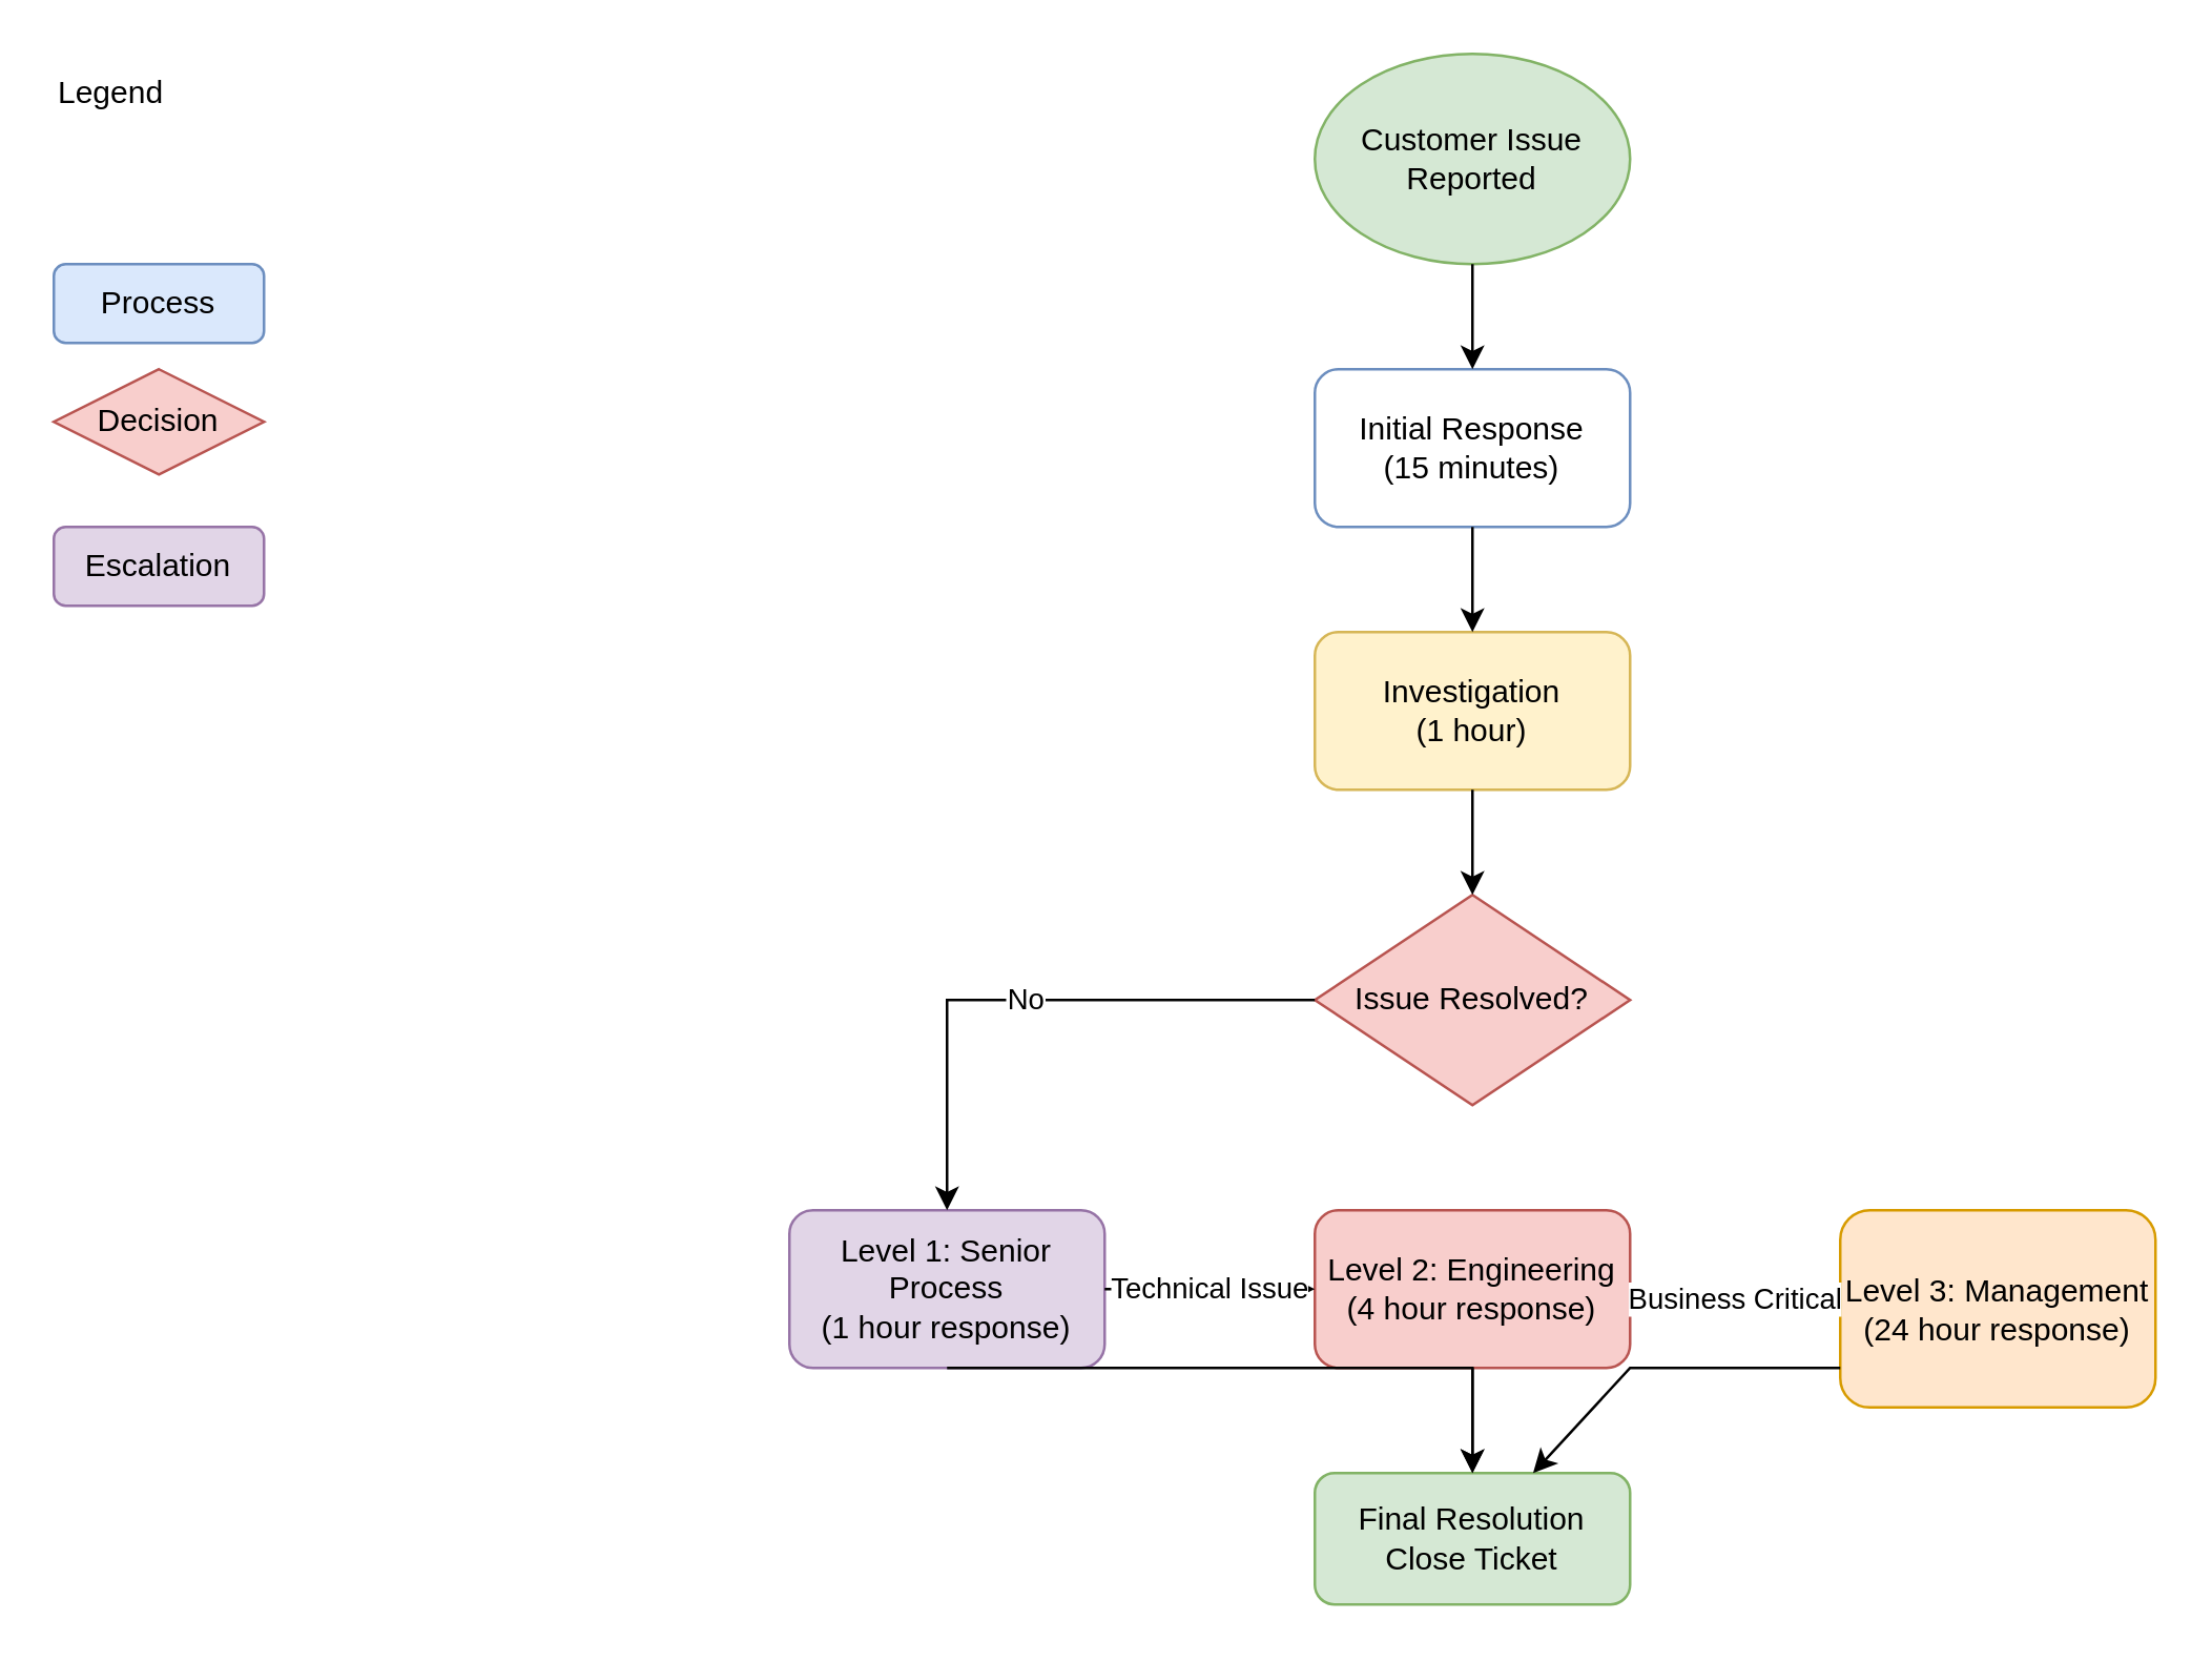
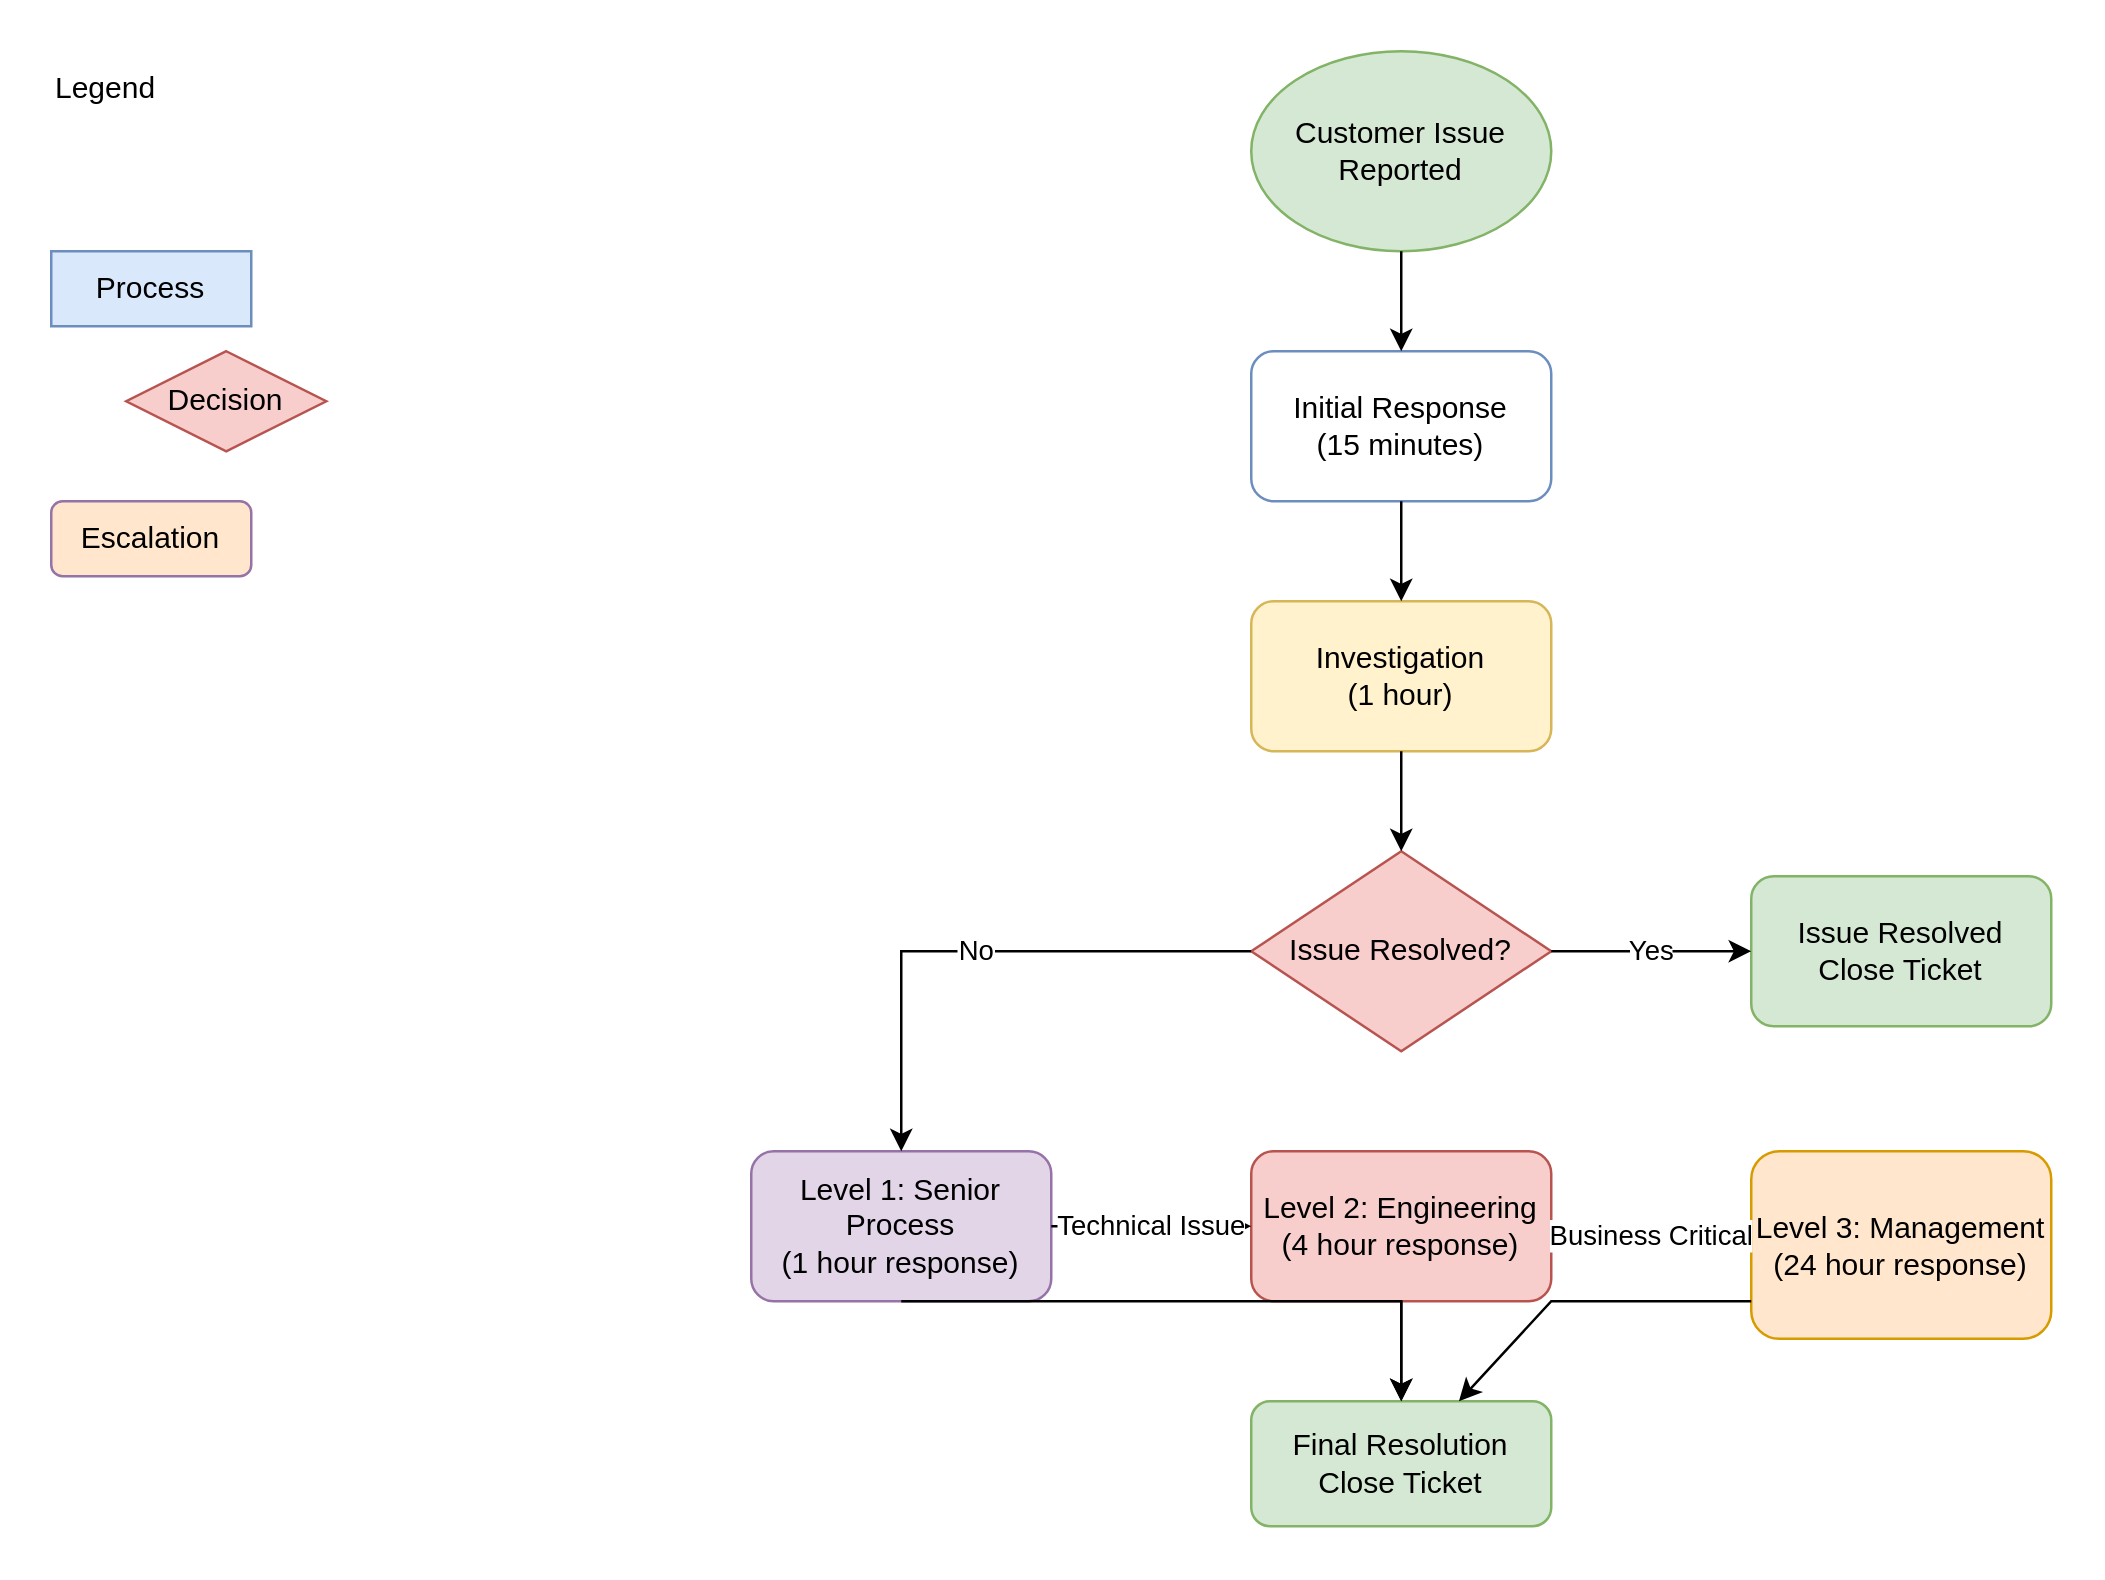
  <mxCell id="0" />
  <mxCell id="1" parent="0" />
  <mxCell id="2" value="Customer Issue Reported" style="ellipse;whiteSpace=wrap;html=1;fillColor=#d5e8d4;strokeColor=#82b366;" vertex="1" parent="1"><mxGeometry x="500" y="20" width="120" height="80" as="geometry" /></mxCell>
  <mxCell id="3" value="Initial Response&lt;br&gt;(15 minutes)" style="rounded=1;whiteSpace=wrap;html=1;fillColor=#ffffff;strokeColor=#6c8ebf;" vertex="1" parent="1"><mxGeometry x="500" y="140" width="120" height="60" as="geometry" /></mxCell>
  <mxCell id="4" value="Investigation&lt;br&gt;(1 hour)" style="rounded=1;whiteSpace=wrap;html=1;fillColor=#fff2cc;strokeColor=#d6b656;" vertex="1" parent="1"><mxGeometry x="500" y="240" width="120" height="60" as="geometry" /></mxCell>
  <mxCell id="5" value="Issue Resolved?" style="rhombus;whiteSpace=wrap;html=1;fillColor=#f8cecc;strokeColor=#b85450;" vertex="1" parent="1"><mxGeometry x="500" y="340" width="120" height="80" as="geometry" /></mxCell>
+ <mxCell id="6" value="Issue Resolved&lt;br&gt;Close Ticket" style="rounded=1;whiteSpace=wrap;html=1;fillColor=#d5e8d4;strokeColor=#82b366;" vertex="1" parent="1"><mxGeometry x="700" y="350" width="120" height="60" as="geometry" /></mxCell>
  <mxCell id="7" value="Level 1: Senior Process&lt;br&gt;(1 hour response)" style="rounded=1;whiteSpace=wrap;html=1;fillColor=#e1d5e7;strokeColor=#9673a6;" vertex="1" parent="1"><mxGeometry x="300" y="460" width="120" height="60" as="geometry" /></mxCell>
  <mxCell id="8" value="Level 2: Engineering&lt;br&gt;(4 hour response)" style="rounded=1;whiteSpace=wrap;html=1;fillColor=#f8cecc;strokeColor=#b85450;" vertex="1" parent="1"><mxGeometry x="500" y="460" width="120" height="60" as="geometry" /></mxCell>
  <mxCell id="9" value="Level 3: Management&lt;br&gt;(24 hour response)" style="rounded=1;whiteSpace=wrap;html=1;fillColor=#ffe6cc;strokeColor=#d79b00;" vertex="1" parent="1"><mxGeometry x="700" y="460" width="120" height="75" as="geometry" /></mxCell>
  <mxCell id="10" value="Final Resolution&lt;br&gt;Close Ticket" style="rounded=1;whiteSpace=wrap;html=1;fillColor=#d5e8d4;strokeColor=#82b366;" vertex="1" parent="1"><mxGeometry x="500" y="560" width="120" height="50" as="geometry" /></mxCell>
  <mxCell id="11" value="" style="endArrow=classic;html=1;rounded=0;" edge="1" parent="1" source="2" target="3"><mxGeometry width="50" height="50" relative="1" as="geometry"><mxPoint x="560" y="110" as="sourcePoint" /><mxPoint x="560" y="140" as="targetPoint" /></mxGeometry></mxCell>
  <mxCell id="12" value="" style="endArrow=classic;html=1;rounded=0;" edge="1" parent="1" source="3" target="4"><mxGeometry width="50" height="50" relative="1" as="geometry"><mxPoint x="560" y="210" as="sourcePoint" /><mxPoint x="560" y="240" as="targetPoint" /></mxGeometry></mxCell>
  <mxCell id="13" value="" style="endArrow=classic;html=1;rounded=0;" edge="1" parent="1" source="4" target="5"><mxGeometry width="50" height="50" relative="1" as="geometry"><mxPoint x="560" y="310" as="sourcePoint" /><mxPoint x="560" y="340" as="targetPoint" /></mxGeometry></mxCell>
+ <mxCell id="14" value="Yes" style="endArrow=classic;html=1;rounded=0;" edge="1" parent="1" source="5" target="6"><mxGeometry width="50" height="50" relative="1" as="geometry"><mxPoint x="620" y="380" as="sourcePoint" /><mxPoint x="700" y="380" as="targetPoint" /></mxGeometry></mxCell>
  <mxCell id="15" value="No" style="endArrow=classic;html=1;rounded=0;" edge="1" parent="1" source="5" target="7"><mxGeometry width="50" height="50" relative="1" as="geometry"><mxPoint x="500" y="380" as="sourcePoint" /><mxPoint x="360" y="380" as="targetPoint" /><Array as="points"><mxPoint x="360" y="380" /><mxPoint x="360" y="460" /></Array></mxGeometry></mxCell>
  <mxCell id="16" value="Technical Issue" style="endArrow=classic;html=1;rounded=0;" edge="1" parent="1" source="7" target="8"><mxGeometry width="50" height="50" relative="1" as="geometry"><mxPoint x="420" y="490" as="sourcePoint" /><mxPoint x="500" y="490" as="targetPoint" /></mxGeometry></mxCell>
  <mxCell id="17" value="Business Critical" style="endArrow=classic;html=1;rounded=0;" edge="1" parent="1" source="8" target="9"><mxGeometry width="50" height="50" relative="1" as="geometry"><mxPoint x="620" y="490" as="sourcePoint" /><mxPoint x="700" y="490" as="targetPoint" /></mxGeometry></mxCell>
  <mxCell id="18" value="" style="endArrow=classic;html=1;rounded=0;" edge="1" parent="1" source="7" target="10"><mxGeometry width="50" height="50" relative="1" as="geometry"><mxPoint x="360" y="520" as="sourcePoint" /><mxPoint x="560" y="520" as="targetPoint" /><Array as="points"><mxPoint x="360" y="520" /><mxPoint x="560" y="520" /></Array></mxGeometry></mxCell>
  <mxCell id="19" value="" style="endArrow=classic;html=1;rounded=0;" edge="1" parent="1" source="8" target="10"><mxGeometry width="50" height="50" relative="1" as="geometry"><mxPoint x="560" y="520" as="sourcePoint" /><mxPoint x="560" y="560" as="targetPoint" /></mxGeometry></mxCell>
  <mxCell id="20" value="" style="endArrow=classic;html=1;rounded=0;" edge="1" parent="1" source="9" target="10"><mxGeometry width="50" height="50" relative="1" as="geometry"><mxPoint x="700" y="520" as="sourcePoint" /><mxPoint x="620" y="520" as="targetPoint" /><Array as="points"><mxPoint x="700" y="520" /><mxPoint x="620" y="520" /></Array></mxGeometry></mxCell>
  <mxCell id="21" value="Legend" style="text;html=1;strokeColor=none;fillColor=none;align=left;verticalAlign=middle;whiteSpace=wrap;rounded=0;" vertex="1" parent="1"><mxGeometry x="20" y="20" width="60" height="30" as="geometry" /></mxCell>
- <mxCell id="22" value="Process" style="rounded=1;whiteSpace=wrap;html=1;fillColor=#dae8fc;strokeColor=#6c8ebf;" vertex="1" parent="1"><mxGeometry x="20" y="100" width="80" height="30" as="geometry" /></mxCell>
- <mxCell id="23" value="Decision" style="rhombus;whiteSpace=wrap;html=1;fillColor=#f8cecc;strokeColor=#b85450;" vertex="1" parent="1"><mxGeometry x="20" y="140" width="80" height="40" as="geometry" /></mxCell>
- <mxCell id="24" value="Escalation" style="rounded=1;whiteSpace=wrap;html=1;fillColor=#e1d5e7;strokeColor=#9673a6;" vertex="1" parent="1"><mxGeometry x="20" y="200" width="80" height="30" as="geometry" /></mxCell>
+ <mxCell id="22" value="Process" style="whiteSpace=wrap;html=1;fillColor=#dae8fc;strokeColor=#6c8ebf;rounded=0;" vertex="1" parent="1"><mxGeometry x="20" y="100" width="80" height="30" as="geometry" /></mxCell>
+ <mxCell id="23" value="Decision" style="rhombus;whiteSpace=wrap;html=1;fillColor=#f8cecc;strokeColor=#b85450;" vertex="1" parent="1"><mxGeometry x="50" y="140" width="80" height="40" as="geometry" /></mxCell>
+ <mxCell id="24" value="Escalation" style="rounded=1;whiteSpace=wrap;html=1;fillColor=#ffe6cc;strokeColor=#9673a6;" vertex="1" parent="1"><mxGeometry x="20" y="200" width="80" height="30" as="geometry" /></mxCell>
